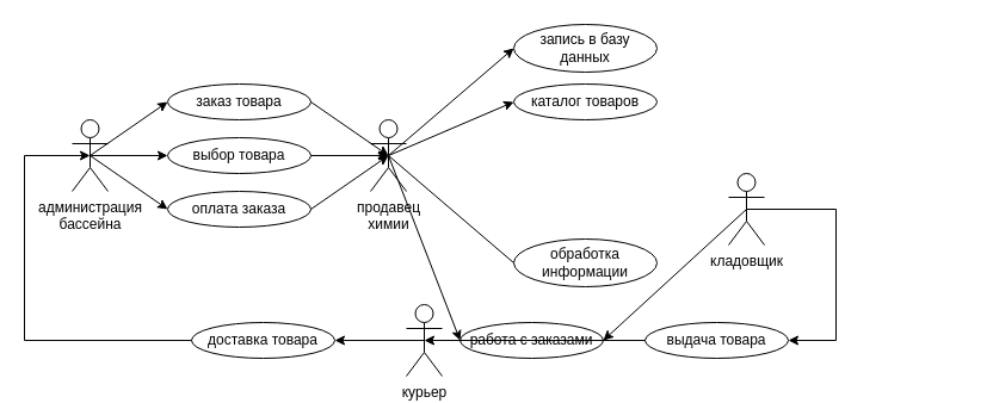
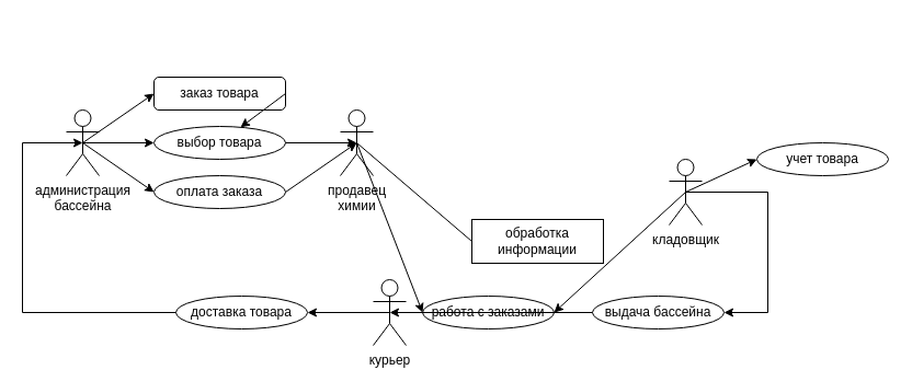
  <mxCell id="0" />
  <mxCell id="1" parent="0" />
  <mxCell id="2" value="администрация&lt;br&gt;бассейна" style="shape=umlActor;verticalLabelPosition=bottom;verticalAlign=top;html=1;" vertex="1" parent="1"><mxGeometry x="60" y="100" width="30" height="60" as="geometry" /></mxCell>
  <mxCell id="3" value="продавец&lt;br&gt;химии" style="shape=umlActor;verticalLabelPosition=bottom;verticalAlign=top;html=1;" vertex="1" parent="1"><mxGeometry x="310" y="100" width="30" height="60" as="geometry" /></mxCell>
  <mxCell id="4" value="курьер" style="shape=umlActor;verticalLabelPosition=bottom;verticalAlign=top;html=1;" vertex="1" parent="1"><mxGeometry x="340" y="255" width="30" height="60" as="geometry" /></mxCell>
- <mxCell id="5" value="заказ товара" style="ellipse;whiteSpace=wrap;html=1;" vertex="1" parent="1"><mxGeometry x="140" y="70" width="120" height="30" as="geometry" /></mxCell>
+ <mxCell id="5" value="заказ товара" style="whiteSpace=wrap;html=1;rounded=1;" vertex="1" parent="1"><mxGeometry x="140" y="70" width="120" height="30" as="geometry" /></mxCell>
  <mxCell id="6" value="выбор товара" style="ellipse;whiteSpace=wrap;html=1;" vertex="1" parent="1"><mxGeometry x="140" y="115" width="120" height="30" as="geometry" /></mxCell>
  <mxCell id="7" value="оплата заказа" style="ellipse;whiteSpace=wrap;html=1;" vertex="1" parent="1"><mxGeometry x="140" y="160" width="120" height="30" as="geometry" /></mxCell>
  <mxCell id="8" value="" style="endArrow=classic;html=1;rounded=0;exitX=0.5;exitY=0.5;exitDx=0;exitDy=0;exitPerimeter=0;entryX=0;entryY=0.5;entryDx=0;entryDy=0;" edge="1" parent="1" source="2" target="5"><mxGeometry width="50" height="50" relative="1" as="geometry"><mxPoint x="360" y="170" as="sourcePoint" /><mxPoint x="410" y="120" as="targetPoint" /></mxGeometry></mxCell>
  <mxCell id="9" value="" style="endArrow=classic;html=1;rounded=0;exitX=0.5;exitY=0.5;exitDx=0;exitDy=0;exitPerimeter=0;entryX=0;entryY=0.5;entryDx=0;entryDy=0;" edge="1" parent="1" source="2" target="6"><mxGeometry width="50" height="50" relative="1" as="geometry"><mxPoint x="360" y="170" as="sourcePoint" /><mxPoint x="410" y="120" as="targetPoint" /></mxGeometry></mxCell>
  <mxCell id="10" value="" style="endArrow=classic;html=1;rounded=0;exitX=0.5;exitY=0.5;exitDx=0;exitDy=0;exitPerimeter=0;entryX=0;entryY=0.5;entryDx=0;entryDy=0;" edge="1" parent="1" source="2" target="7"><mxGeometry width="50" height="50" relative="1" as="geometry"><mxPoint x="360" y="170" as="sourcePoint" /><mxPoint x="410" y="120" as="targetPoint" /></mxGeometry></mxCell>
  <mxCell id="11" value="" style="endArrow=classic;html=1;rounded=0;exitX=1;exitY=0.5;exitDx=0;exitDy=0;entryX=0.5;entryY=0.5;entryDx=0;entryDy=0;entryPerimeter=0;" edge="1" parent="1" source="6" target="3"><mxGeometry width="50" height="50" relative="1" as="geometry"><mxPoint x="360" y="170" as="sourcePoint" /><mxPoint x="410" y="120" as="targetPoint" /></mxGeometry></mxCell>
- <mxCell id="12" value="" style="endArrow=classic;html=1;rounded=0;exitX=1;exitY=0.5;exitDx=0;exitDy=0;entryX=0.5;entryY=0.5;entryDx=0;entryDy=0;entryPerimeter=0;" edge="1" parent="1" source="5" target="3"><mxGeometry width="50" height="50" relative="1" as="geometry"><mxPoint x="360" y="170" as="sourcePoint" /><mxPoint x="410" y="120" as="targetPoint" /></mxGeometry></mxCell>
+ <mxCell id="12" value="" style="endArrow=classic;html=1;rounded=0;exitX=1;exitY=0.5;exitDx=0;exitDy=0;" edge="1" parent="1" source="5" target="6"><mxGeometry width="50" height="50" relative="1" as="geometry"><mxPoint x="360" y="170" as="sourcePoint" /><mxPoint x="410" y="120" as="targetPoint" /></mxGeometry></mxCell>
  <mxCell id="13" value="" style="endArrow=classic;html=1;rounded=0;exitX=1;exitY=0.5;exitDx=0;exitDy=0;entryX=0.5;entryY=0.5;entryDx=0;entryDy=0;entryPerimeter=0;" edge="1" parent="1" source="7" target="3"><mxGeometry width="50" height="50" relative="1" as="geometry"><mxPoint x="360" y="170" as="sourcePoint" /><mxPoint x="410" y="120" as="targetPoint" /></mxGeometry></mxCell>
- <mxCell id="14" value="запись в базу данных" style="ellipse;whiteSpace=wrap;html=1;" vertex="1" parent="1"><mxGeometry x="430" y="20" width="120" height="40" as="geometry" /></mxCell>
- <mxCell id="15" value="каталог товаров" style="ellipse;whiteSpace=wrap;html=1;" vertex="1" parent="1"><mxGeometry x="430" y="70" width="120" height="30" as="geometry" /></mxCell>
  <mxCell id="16" value="работа с заказами" style="ellipse;whiteSpace=wrap;html=1;" vertex="1" parent="1"><mxGeometry x="385" y="270" width="120" height="30" as="geometry" /></mxCell>
- <mxCell id="17" value="обработка информации" style="ellipse;whiteSpace=wrap;html=1;" vertex="1" parent="1"><mxGeometry x="430" y="200" width="120" height="40" as="geometry" /></mxCell>
- <mxCell id="18" value="" style="endArrow=classic;html=1;rounded=0;exitX=0.5;exitY=0.5;exitDx=0;exitDy=0;exitPerimeter=0;entryX=0;entryY=0.5;entryDx=0;entryDy=0;" edge="1" parent="1" source="3" target="14"><mxGeometry width="50" height="50" relative="1" as="geometry"><mxPoint x="360" y="170" as="sourcePoint" /><mxPoint x="410" y="120" as="targetPoint" /></mxGeometry></mxCell>
- <mxCell id="19" value="" style="endArrow=classic;html=1;rounded=0;exitX=0.5;exitY=0.5;exitDx=0;exitDy=0;exitPerimeter=0;entryX=0;entryY=0.5;entryDx=0;entryDy=0;" edge="1" parent="1" source="3" target="15"><mxGeometry width="50" height="50" relative="1" as="geometry"><mxPoint x="360" y="170" as="sourcePoint" /><mxPoint x="410" y="120" as="targetPoint" /></mxGeometry></mxCell>
+ <mxCell id="17" value="обработка информации" style="whiteSpace=wrap;html=1;rounded=0;" vertex="1" parent="1"><mxGeometry x="430" y="200" width="120" height="40" as="geometry" /></mxCell>
  <mxCell id="20" value="" style="endArrow=classic;html=1;rounded=0;exitX=0.5;exitY=0.5;exitDx=0;exitDy=0;exitPerimeter=0;entryX=0;entryY=0.5;entryDx=0;entryDy=0;" edge="1" parent="1" source="3" target="16"><mxGeometry width="50" height="50" relative="1" as="geometry"><mxPoint x="360" y="170" as="sourcePoint" /><mxPoint x="410" y="120" as="targetPoint" /></mxGeometry></mxCell>
  <mxCell id="21" value="" style="endArrow=none;html=1;rounded=0;entryX=0;entryY=0.5;entryDx=0;entryDy=0;exitX=0.5;exitY=0.5;exitDx=0;exitDy=0;exitPerimeter=0;" edge="1" parent="1" source="3" target="17"><mxGeometry width="50" height="50" relative="1" as="geometry"><mxPoint x="330" y="130" as="sourcePoint" /><mxPoint x="440" y="120" as="targetPoint" /></mxGeometry></mxCell>
  <mxCell id="22" value="кладовщик" style="shape=umlActor;verticalLabelPosition=bottom;verticalAlign=top;html=1;" vertex="1" parent="1"><mxGeometry x="610" y="145" width="30" height="60" as="geometry" /></mxCell>
  <mxCell id="23" value="" style="endArrow=classic;html=1;rounded=0;exitX=0.5;exitY=0.5;exitDx=0;exitDy=0;exitPerimeter=0;entryX=1;entryY=0.5;entryDx=0;entryDy=0;" edge="1" parent="1" source="22" target="16"><mxGeometry width="50" height="50" relative="1" as="geometry"><mxPoint x="430" y="190" as="sourcePoint" /><mxPoint x="590" y="100" as="targetPoint" /></mxGeometry></mxCell>
- <mxCell id="25" value="выдача товара" style="ellipse;whiteSpace=wrap;html=1;" vertex="1" parent="1"><mxGeometry x="540" y="270" width="120" height="30" as="geometry" /></mxCell>
+ <mxCell id="24" value="учет товара" style="ellipse;whiteSpace=wrap;html=1;" vertex="1" parent="1"><mxGeometry x="690" y="130" width="120" height="30" as="geometry" /></mxCell>
+ <mxCell id="25" value="выдача бассейна" style="ellipse;whiteSpace=wrap;html=1;" vertex="1" parent="1"><mxGeometry x="540" y="270" width="120" height="30" as="geometry" /></mxCell>
+ <mxCell id="26" value="" style="endArrow=classic;html=1;rounded=0;exitX=0.5;exitY=0.5;exitDx=0;exitDy=0;exitPerimeter=0;entryX=0;entryY=0.5;entryDx=0;entryDy=0;" edge="1" parent="1" source="22" target="24"><mxGeometry width="50" height="50" relative="1" as="geometry"><mxPoint x="450" y="190" as="sourcePoint" /><mxPoint x="500" y="140" as="targetPoint" /></mxGeometry></mxCell>
  <mxCell id="27" value="" style="endArrow=classic;html=1;rounded=0;exitX=0.5;exitY=0.5;exitDx=0;exitDy=0;exitPerimeter=0;entryX=1;entryY=0.5;entryDx=0;entryDy=0;" edge="1" parent="1" source="22" target="25"><mxGeometry width="50" height="50" relative="1" as="geometry"><mxPoint x="450" y="190" as="sourcePoint" /><mxPoint x="500" y="140" as="targetPoint" /><Array as="points"><mxPoint x="700" y="175" /><mxPoint x="700" y="285" /></Array></mxGeometry></mxCell>
  <mxCell id="28" value="" style="endArrow=classic;html=1;rounded=0;exitX=0;exitY=0.5;exitDx=0;exitDy=0;entryX=0.5;entryY=0.5;entryDx=0;entryDy=0;entryPerimeter=0;" edge="1" parent="1" source="25" target="4"><mxGeometry width="50" height="50" relative="1" as="geometry"><mxPoint x="450" y="190" as="sourcePoint" /><mxPoint x="500" y="140" as="targetPoint" /></mxGeometry></mxCell>
  <mxCell id="29" value="доставка товара" style="ellipse;whiteSpace=wrap;html=1;" vertex="1" parent="1"><mxGeometry x="160" y="270" width="120" height="30" as="geometry" /></mxCell>
  <mxCell id="30" value="" style="endArrow=classic;html=1;rounded=0;exitX=0.5;exitY=0.5;exitDx=0;exitDy=0;exitPerimeter=0;entryX=1;entryY=0.5;entryDx=0;entryDy=0;" edge="1" parent="1" source="4" target="29"><mxGeometry width="50" height="50" relative="1" as="geometry"><mxPoint x="450" y="190" as="sourcePoint" /><mxPoint x="500" y="140" as="targetPoint" /></mxGeometry></mxCell>
  <mxCell id="31" value="" style="endArrow=classic;html=1;rounded=0;exitX=0;exitY=0.5;exitDx=0;exitDy=0;entryX=0.5;entryY=0.5;entryDx=0;entryDy=0;entryPerimeter=0;" edge="1" parent="1" source="29" target="2"><mxGeometry width="50" height="50" relative="1" as="geometry"><mxPoint x="450" y="190" as="sourcePoint" /><mxPoint x="500" y="140" as="targetPoint" /><Array as="points"><mxPoint y="285" x="20" /><mxPoint y="130" x="20" /></Array></mxGeometry></mxCell>
